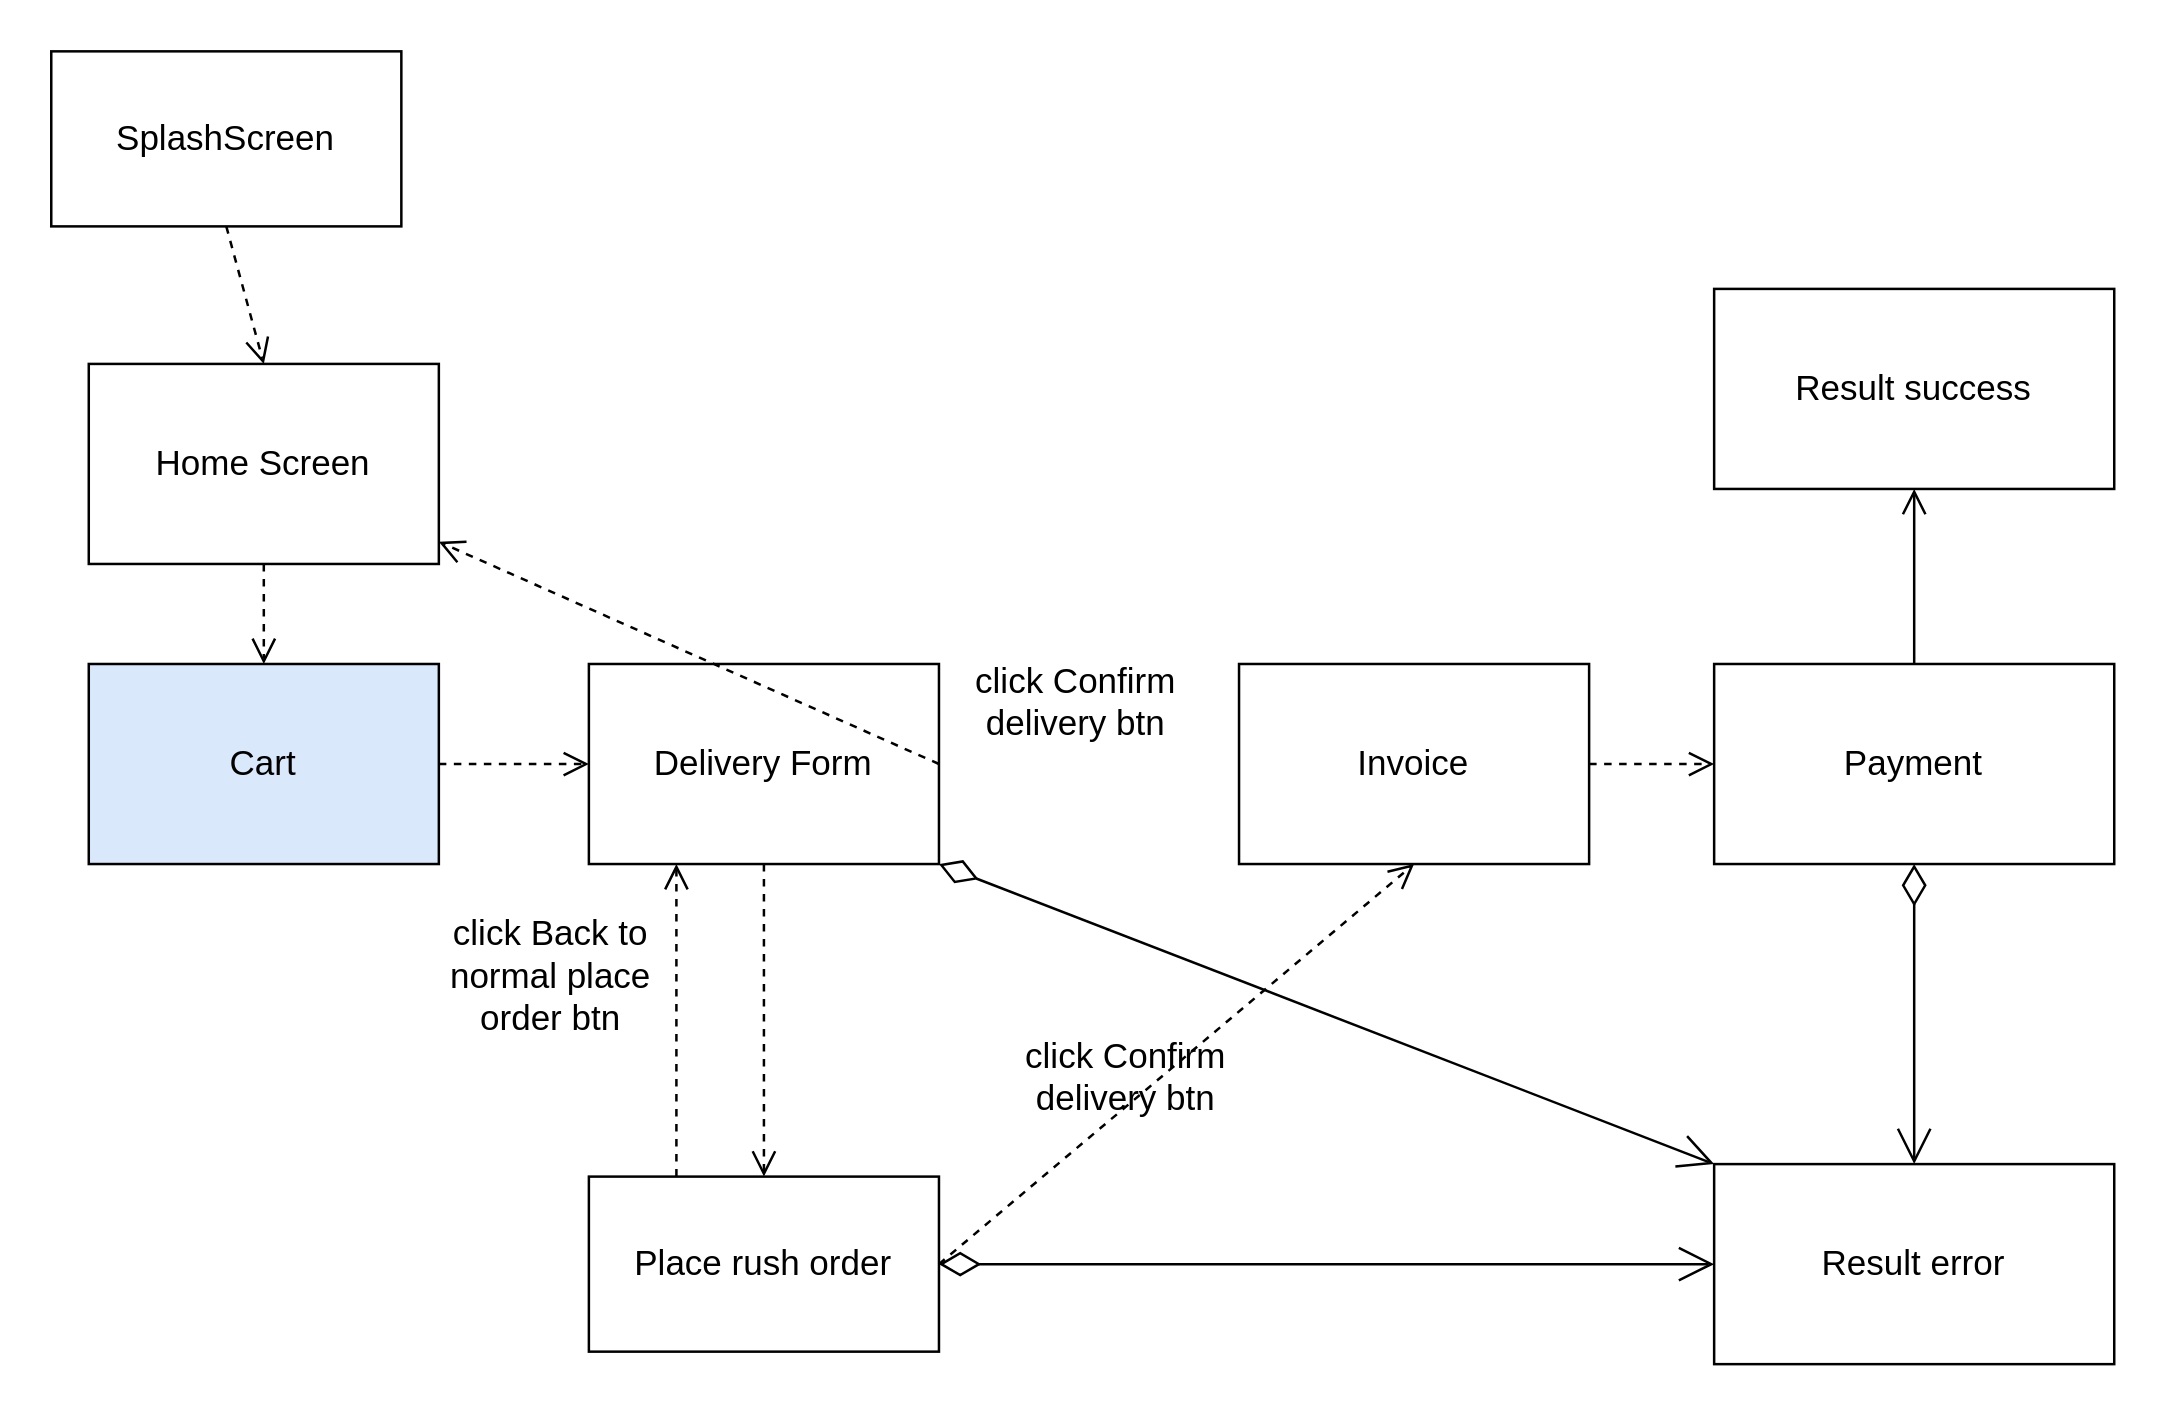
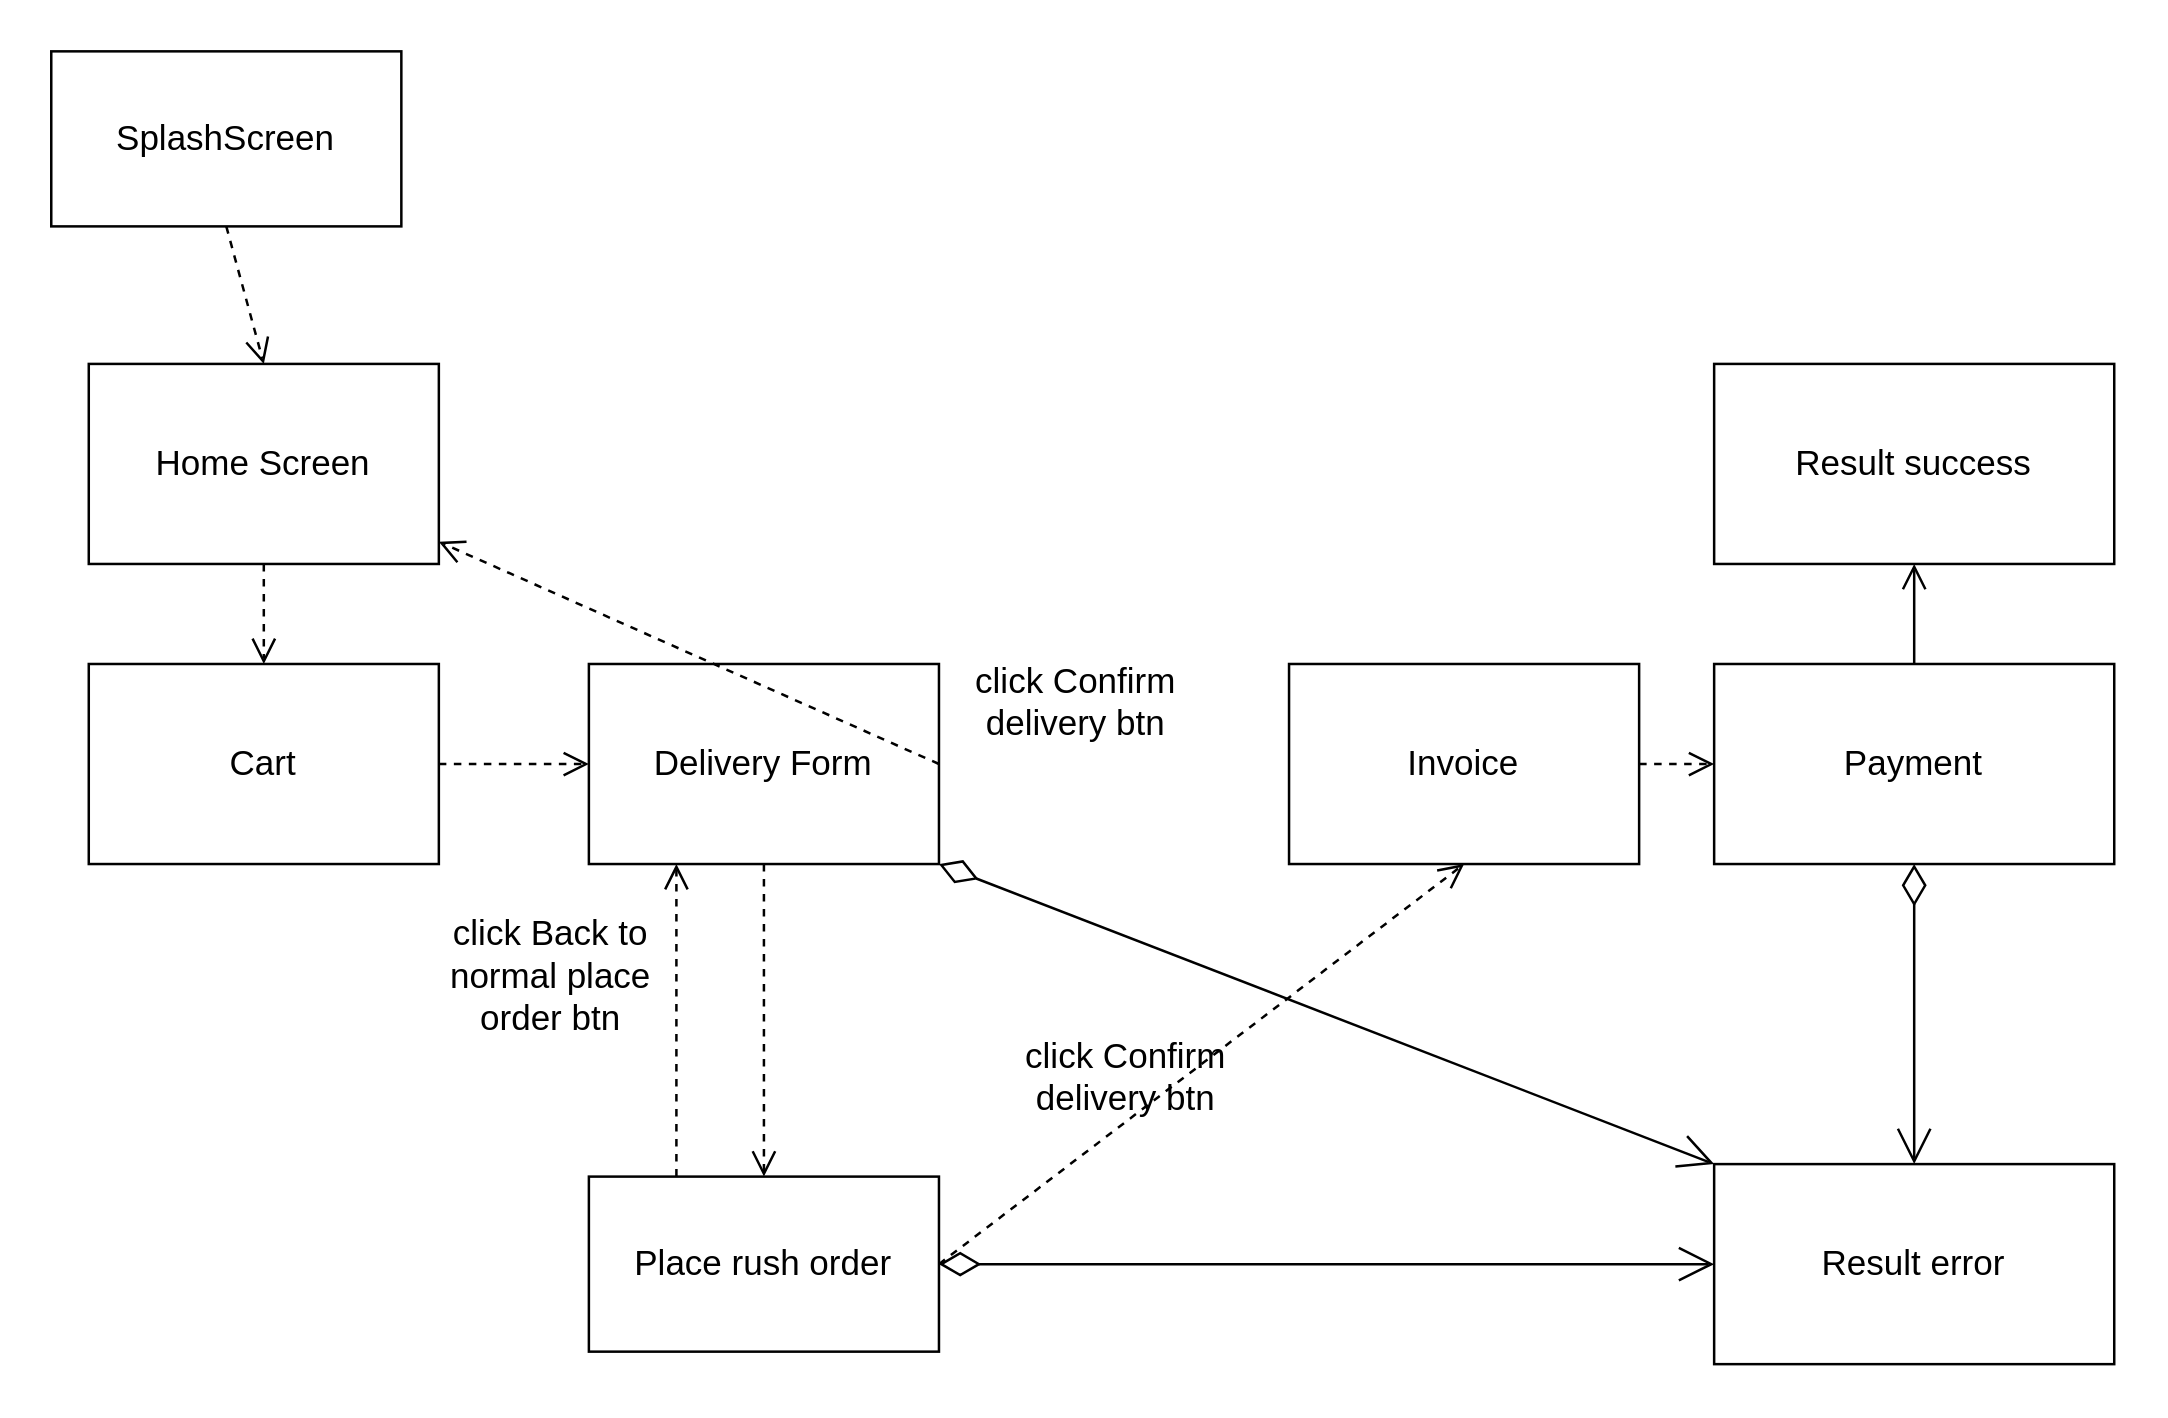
  <mxCell id="0" />
  <mxCell id="1" parent="0" />
  <mxCell id="2" value="Home Screen" style="rounded=0;whiteSpace=wrap;html=1;fontSize=14;" parent="1" vertex="1"><mxGeometry x="35" y="145" width="140" height="80" as="geometry" /></mxCell>
  <mxCell id="3" value="Place rush order" style="rounded=0;whiteSpace=wrap;html=1;fontSize=14;" parent="1" vertex="1"><mxGeometry x="235" y="470" width="140" height="70" as="geometry" /></mxCell>
  <mxCell id="4" value="Delivery Form" style="rounded=0;whiteSpace=wrap;html=1;fontSize=14;" parent="1" vertex="1"><mxGeometry x="235" y="265" width="140" height="80" as="geometry" /></mxCell>
- <mxCell id="5" value="Cart" style="rounded=0;whiteSpace=wrap;html=1;fontSize=14;fillColor=#dae8fc;" parent="1" vertex="1"><mxGeometry x="35" y="265" width="140" height="80" as="geometry" /></mxCell>
+ <mxCell id="5" value="Cart" style="rounded=0;whiteSpace=wrap;html=1;fontSize=14;" parent="1" vertex="1"><mxGeometry x="35" y="265" width="140" height="80" as="geometry" /></mxCell>
  <mxCell id="6" value="SplashScreen" style="rounded=0;whiteSpace=wrap;html=1;fontSize=14;" parent="1" vertex="1"><mxGeometry x="20" y="20" width="140" height="70" as="geometry" /></mxCell>
  <mxCell id="7" value="Payment" style="rounded=0;whiteSpace=wrap;html=1;fontSize=14;" parent="1" vertex="1"><mxGeometry x="685" y="265" width="160" height="80" as="geometry" /></mxCell>
- <mxCell id="8" value="Invoice" style="rounded=0;whiteSpace=wrap;html=1;fontSize=14;" parent="1" vertex="1"><mxGeometry x="495" y="265" width="140" height="80" as="geometry" /></mxCell>
+ <mxCell id="8" value="Invoice" style="rounded=0;whiteSpace=wrap;html=1;fontSize=14;" parent="1" vertex="1"><mxGeometry x="515" y="265" width="140" height="80" as="geometry" /></mxCell>
  <mxCell id="9" value="" style="html=1;verticalAlign=bottom;endArrow=open;dashed=1;endSize=8;rounded=0;fontSize=14;exitX=0.5;exitY=1;exitDx=0;exitDy=0;entryX=0.5;entryY=0;entryDx=0;entryDy=0;" parent="1" source="6" target="2" edge="1"><mxGeometry relative="1" as="geometry"><mxPoint x="435" y="195" as="sourcePoint" /><mxPoint x="355" y="195" as="targetPoint" /></mxGeometry></mxCell>
  <mxCell id="10" value="" style="html=1;verticalAlign=bottom;endArrow=open;dashed=1;endSize=8;rounded=0;fontSize=14;exitX=1;exitY=0.5;exitDx=0;exitDy=0;" parent="1" source="4" target="2" edge="1"><mxGeometry relative="1" as="geometry"><mxPoint x="419" y="205" as="sourcePoint" /><mxPoint x="339" y="205" as="targetPoint" /></mxGeometry></mxCell>
  <mxCell id="11" value="" style="html=1;verticalAlign=bottom;endArrow=open;dashed=1;endSize=8;rounded=0;fontSize=14;entryX=0;entryY=0.5;entryDx=0;entryDy=0;exitX=1;exitY=0.5;exitDx=0;exitDy=0;" parent="1" source="5" target="4" edge="1"><mxGeometry relative="1" as="geometry"><mxPoint x="375" y="175" as="sourcePoint" /><mxPoint x="295" y="175" as="targetPoint" /></mxGeometry></mxCell>
  <mxCell id="12" value="" style="html=1;verticalAlign=bottom;endArrow=open;dashed=1;endSize=8;rounded=0;fontSize=14;exitX=0.5;exitY=1;exitDx=0;exitDy=0;entryX=0.5;entryY=0;entryDx=0;entryDy=0;" parent="1" source="2" target="5" edge="1"><mxGeometry relative="1" as="geometry"><mxPoint x="275" y="225" as="sourcePoint" /><mxPoint x="195" y="225" as="targetPoint" /></mxGeometry></mxCell>
  <mxCell id="13" value="" style="html=1;verticalAlign=bottom;endArrow=open;dashed=1;endSize=8;rounded=0;fontSize=14;exitX=1;exitY=0.5;exitDx=0;exitDy=0;entryX=0.5;entryY=1;entryDx=0;entryDy=0;" parent="1" source="3" target="8" edge="1"><mxGeometry relative="1" as="geometry"><mxPoint x="575" y="445" as="sourcePoint" /><mxPoint x="495" y="445" as="targetPoint" /></mxGeometry></mxCell>
  <mxCell id="14" value="" style="html=1;verticalAlign=bottom;endArrow=open;dashed=1;endSize=8;rounded=0;fontSize=14;exitX=0.25;exitY=0;exitDx=0;exitDy=0;entryX=0.25;entryY=1;entryDx=0;entryDy=0;" parent="1" source="3" target="4" edge="1"><mxGeometry relative="1" as="geometry"><mxPoint x="615" y="185" as="sourcePoint" /><mxPoint x="535" y="185" as="targetPoint" /></mxGeometry></mxCell>
  <mxCell id="15" value="" style="html=1;verticalAlign=bottom;endArrow=open;dashed=1;endSize=8;rounded=0;fontSize=14;exitX=0.5;exitY=1;exitDx=0;exitDy=0;entryX=0.5;entryY=0;entryDx=0;entryDy=0;" parent="1" source="4" target="3" edge="1"><mxGeometry relative="1" as="geometry"><mxPoint x="625" y="195" as="sourcePoint" /><mxPoint x="545" y="195" as="targetPoint" /></mxGeometry></mxCell>
  <mxCell id="16" value="" style="html=1;verticalAlign=bottom;endArrow=open;dashed=1;endSize=8;rounded=0;fontSize=14;exitX=1;exitY=0.5;exitDx=0;exitDy=0;entryX=0;entryY=0.5;entryDx=0;entryDy=0;" parent="1" source="8" target="7" edge="1"><mxGeometry relative="1" as="geometry"><mxPoint x="635" y="205" as="sourcePoint" /><mxPoint x="555" y="205" as="targetPoint" /></mxGeometry></mxCell>
  <mxCell id="17" value="click Confirm delivery btn" style="text;html=1;strokeColor=none;fillColor=none;align=center;verticalAlign=middle;whiteSpace=wrap;rounded=0;fontSize=14;" parent="1" vertex="1"><mxGeometry x="385" y="265" width="90" height="30" as="geometry" /></mxCell>
  <mxCell id="18" value="click Back to normal place order btn" style="text;html=1;strokeColor=none;fillColor=none;align=center;verticalAlign=middle;whiteSpace=wrap;rounded=0;fontSize=14;" parent="1" vertex="1"><mxGeometry x="165" y="375" width="110" height="30" as="geometry" /></mxCell>
  <mxCell id="19" value="click Confirm delivery btn" style="text;html=1;strokeColor=none;fillColor=none;align=center;verticalAlign=middle;whiteSpace=wrap;rounded=0;fontSize=14;" parent="1" vertex="1"><mxGeometry x="405" y="415" width="90" height="30" as="geometry" /></mxCell>
- <mxCell id="20" value="Result success" style="rounded=0;whiteSpace=wrap;html=1;fontSize=14;" parent="1" vertex="1"><mxGeometry x="685" y="115" width="160" height="80" as="geometry" /></mxCell>
+ <mxCell id="20" value="Result success" style="rounded=0;whiteSpace=wrap;html=1;fontSize=14;" parent="1" vertex="1"><mxGeometry x="685" y="145" width="160" height="80" as="geometry" /></mxCell>
  <mxCell id="21" value="Result error" style="rounded=0;whiteSpace=wrap;html=1;fontSize=14;" parent="1" vertex="1"><mxGeometry x="685" y="465" width="160" height="80" as="geometry" /></mxCell>
  <mxCell id="22" value="" style="html=1;verticalAlign=bottom;endArrow=open;dashed=0;endSize=8;rounded=0;fontSize=14;exitX=0.5;exitY=0;exitDx=0;exitDy=0;" parent="1" source="7" target="20" edge="1"><mxGeometry relative="1" as="geometry"><mxPoint x="605" y="175" as="sourcePoint" /><mxPoint x="525" y="175" as="targetPoint" /></mxGeometry></mxCell>
  <mxCell id="23" value="" style="endArrow=open;html=1;endSize=12;startArrow=diamondThin;startSize=14;startFill=0;align=left;verticalAlign=bottom;rounded=0;fontSize=14;entryX=0.5;entryY=0;entryDx=0;entryDy=0;exitX=0.5;exitY=1;exitDx=0;exitDy=0;" parent="1" target="21" edge="1" source="7"><mxGeometry x="-1" y="54" relative="1" as="geometry"><mxPoint x="755" y="335" as="sourcePoint" /><mxPoint x="915" y="335" as="targetPoint" /><mxPoint x="-8" y="3" as="offset" /></mxGeometry></mxCell>
  <mxCell id="24" value="" style="endArrow=open;html=1;endSize=12;startArrow=diamondThin;startSize=14;startFill=0;align=left;verticalAlign=bottom;rounded=0;fontSize=14;entryX=0;entryY=0.5;entryDx=0;entryDy=0;exitX=1;exitY=0.5;exitDx=0;exitDy=0;" parent="1" target="21" edge="1" source="3"><mxGeometry x="-1" y="54" relative="1" as="geometry"><mxPoint x="375" y="475" as="sourcePoint" /><mxPoint x="535" y="475" as="targetPoint" /><mxPoint x="-8" y="3" as="offset" /></mxGeometry></mxCell>
  <mxCell id="25" value="" style="endArrow=open;html=1;endSize=12;startArrow=diamondThin;startSize=14;startFill=0;align=left;verticalAlign=bottom;rounded=0;fontSize=14;entryX=0;entryY=0;entryDx=0;entryDy=0;exitX=1;exitY=1;exitDx=0;exitDy=0;" parent="1" source="4" target="21" edge="1"><mxGeometry x="-1" y="54" relative="1" as="geometry"><mxPoint x="305" y="115" as="sourcePoint" /><mxPoint x="465" y="115" as="targetPoint" /><mxPoint x="-8" y="3" as="offset" /></mxGeometry></mxCell>
